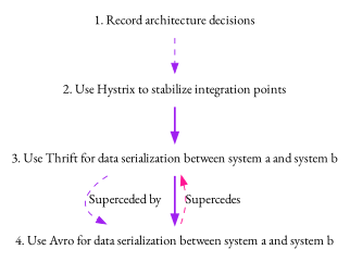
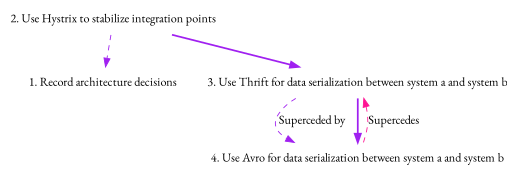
  digraph {
    fontname="EB Garamond"
    node [shape=plaintext fontname="EB Garamond"]
    edge [style=dashed color=purple fontname="EB Garamond"]
    n1 [label="1. Record architecture decisions"]
    n2 [label="2. Use Hystrix to stabilize integration points"]
    n3 [label="3. Use Thrift for data serialization between system a and system b"]
    n4 [label="4. Use Avro for data serialization between system a and system b"]
-   n1 -> n2
+   n2 -> n1
    n2 -> n3 [style=bold]
    n3 -> n4 [label="Superceded by"]
    n3 -> n4 [style=bold]
    n4 -> n3 [label=Supercedes color=deeppink]
  }
